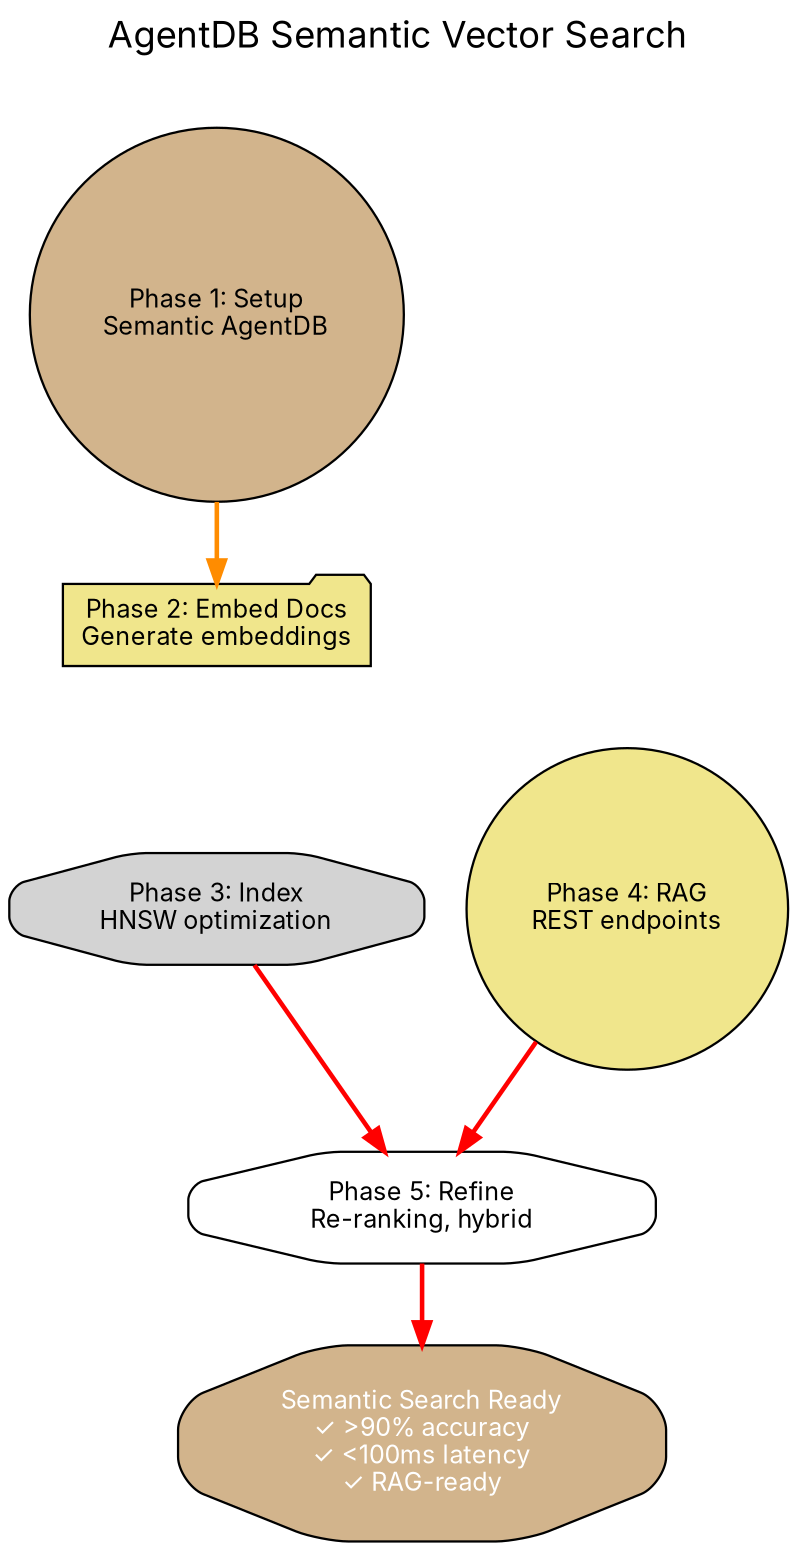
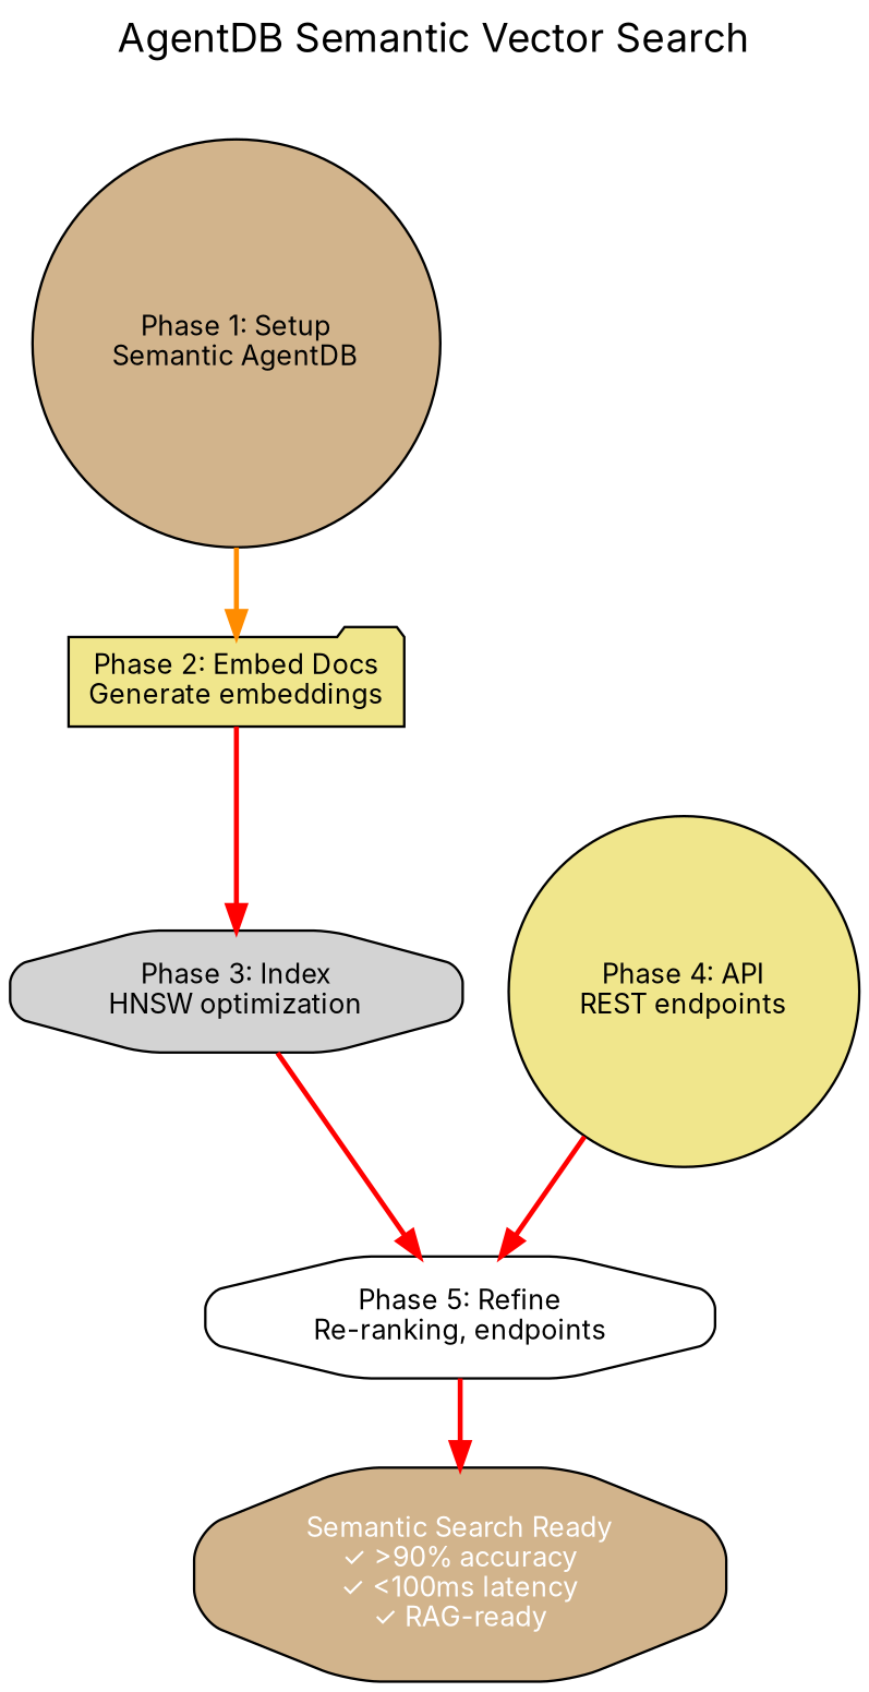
  digraph {
    bgcolor=white
    fontname=Inter
    fontsize=16
    label="AgentDB Semantic Vector Search"
    labelloc=t
    rankdir=TB
    node [fillcolor=tan fontname=Inter fontsize=11 shape=octagon style="rounded,filled"]
    edge [color=red fontname=Inter penwidth=2 style=bold]
    n1 [label="Phase 1: Setup\nSemantic AgentDB" shape=circle]
    n2 [fillcolor=khaki label="Phase 2: Embed Docs\nGenerate embeddings" shape=folder]
    n3 [fillcolor=lightgrey label="Phase 3: Index\nHNSW optimization"]
-   n4 [fillcolor=white label="Phase 5: Refine\nRe-ranking, hybrid"]
-   n5 [fillcolor=khaki label="Phase 4: RAG\nREST endpoints" shape=circle]
+   n4 [fillcolor=white label="Phase 5: Refine\nRe-ranking, endpoints"]
+   n5 [fillcolor=khaki label="Phase 4: API\nREST endpoints" shape=circle]
    n6 [fontcolor=white label="Semantic Search Ready\n✓ >90% accuracy\n✓ <100ms latency\n✓ RAG-ready"]
    n1 -> n2 [color=darkorange]
+   n2 -> n3 [style=solid]
    n3 -> n4
    n4 -> n6
    n5 -> n4
  }
